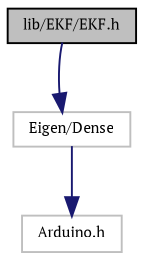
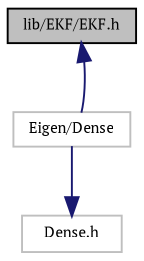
  digraph {
    fontname="PT Serif"
    node [color=grey75 fontname="PT Serif" fontsize=8 shape=record]
    edge [color=midnightblue fontname="PT Serif" fontsize=8 labelfontname=DejaVuSansMono labelfontsize=8 style=solid]
    n1 [color=black fillcolor=grey75 fontcolor=black height=0.2 label="lib/EKF/EKF.h" style=filled width=0.4]
    n2 [height=0.2 label="Eigen/Dense" width=0.4]
-   n3 [height=0.2 label="Arduino.h" width=0.4]
-   n1 -> n2
+   n3 [height=0.2 label="Dense.h" width=0.4]
+   n2 -> n1
    n2 -> n3
  }
